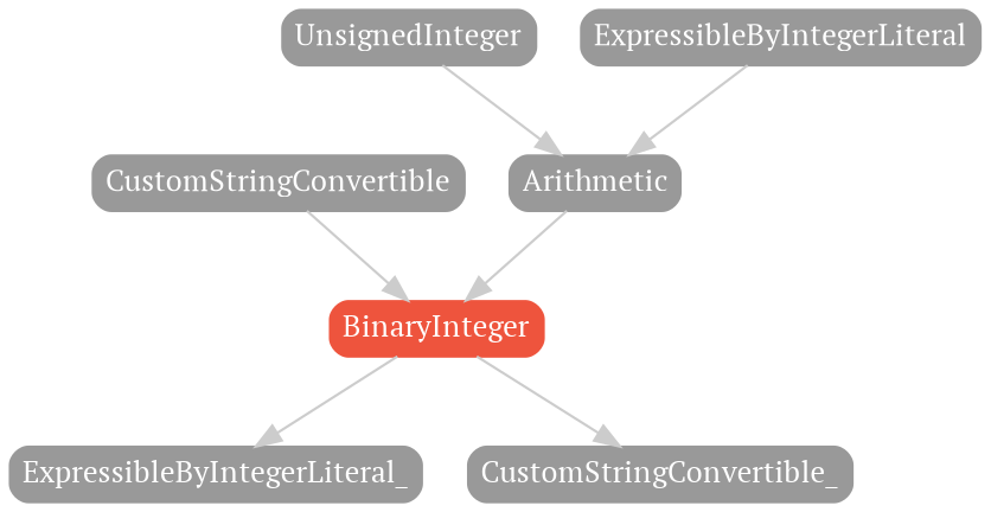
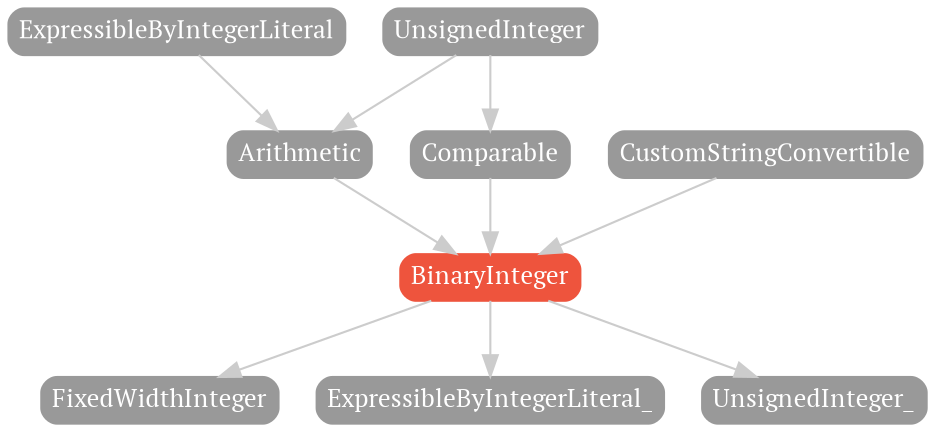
  strict digraph {
    fontname="PT Serif"
    node [color="#999999" fillcolor="#999999" fontcolor=white fontname="PT Serif" fontsize=12 margin="0.07,0.05" shape=box style="filled,rounded"]
    edge [color="#cccccc" fontname="PT Serif"]
    Arithmetic [height=0.3]
    BinaryInteger [color="#ee543d" fillcolor="#ee543d" height=0.3]
+   FixedWidthInteger [height=0.3]
    n4 [height=0.3 label=ExpressibleByIntegerLiteral_]
-   UnsignedInteger_ [height=0.3 label=CustomStringConvertible_]
+   UnsignedInteger_ [height=0.3]
+   Comparable [height=0.3]
    CustomStringConvertible [height=0.3]
    n8 [height=0.3 label=UnsignedInteger]
    ExpressibleByIntegerLiteral [height=0.3]
    subgraph sub_1 {
      rank=max
    }
    Arithmetic -> BinaryInteger
+   BinaryInteger -> FixedWidthInteger
    BinaryInteger -> n4
    BinaryInteger -> UnsignedInteger_
+   Comparable -> BinaryInteger
    CustomStringConvertible -> BinaryInteger
    n8 -> Arithmetic
+   n8 -> Comparable
    ExpressibleByIntegerLiteral -> Arithmetic
  }
